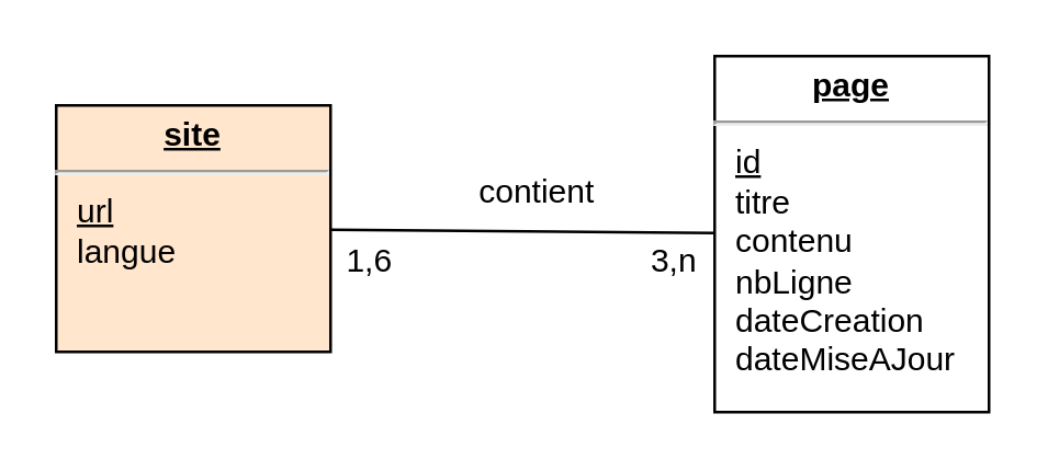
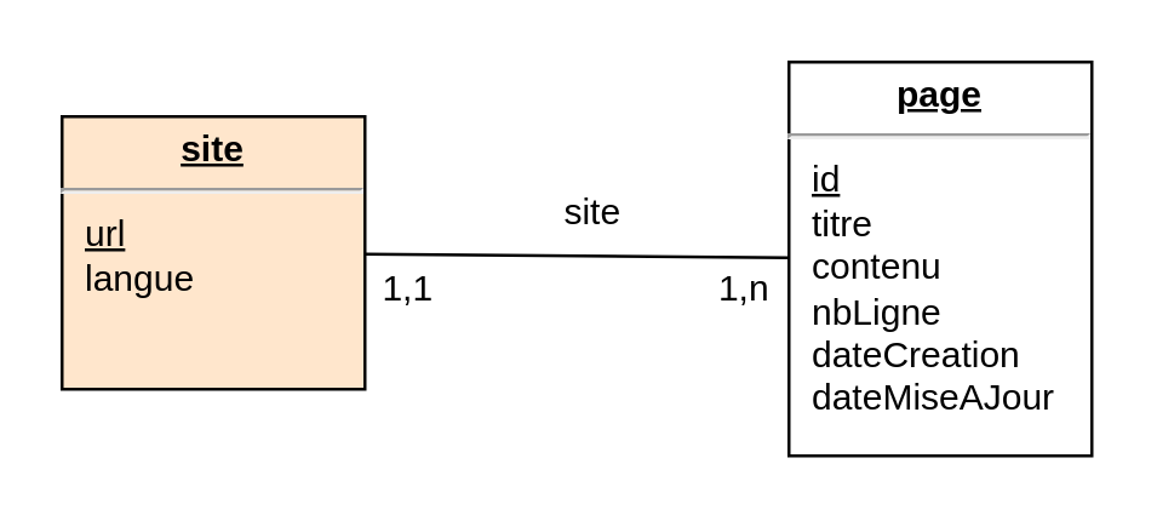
  <mxCell id="0" />
  <mxCell id="1" parent="0" />
  <mxCell id="2" value="&lt;p style=&quot;margin: 0px ; margin-top: 4px ; text-align: center ; text-decoration: underline&quot;&gt;&lt;b&gt;site&lt;/b&gt;&lt;/p&gt;&lt;hr&gt;&lt;p style=&quot;margin: 0px ; margin-left: 8px&quot;&gt;&lt;u&gt;url&lt;/u&gt;&lt;/p&gt;&lt;p style=&quot;margin: 0px ; margin-left: 8px&quot;&gt;langue&lt;/p&gt;" style="verticalAlign=top;align=left;overflow=fill;fontSize=12;fontFamily=Helvetica;html=1;fillColor=#ffe6cc;" parent="1" vertex="1"><mxGeometry x="20" y="38" width="100" height="90" as="geometry" /></mxCell>
  <mxCell id="3" value="&lt;p style=&quot;margin: 0px ; margin-top: 4px ; text-align: center ; text-decoration: underline&quot;&gt;&lt;b&gt;page&lt;/b&gt;&lt;/p&gt;&lt;hr&gt;&lt;p style=&quot;margin: 0px ; margin-left: 8px&quot;&gt;&lt;u&gt;id&lt;/u&gt;&lt;/p&gt;&lt;p style=&quot;margin: 0px ; margin-left: 8px&quot;&gt;titre&lt;/p&gt;&lt;p style=&quot;margin: 0px ; margin-left: 8px&quot;&gt;contenu&lt;/p&gt;&lt;p style=&quot;margin: 0px ; margin-left: 8px&quot;&gt;nbLigne&lt;/p&gt;&lt;p style=&quot;margin: 0px ; margin-left: 8px&quot;&gt;dateCreation&lt;/p&gt;&lt;p style=&quot;margin: 0px ; margin-left: 8px&quot;&gt;dateMiseAJour&lt;/p&gt;" style="verticalAlign=top;align=left;overflow=fill;fontSize=12;fontFamily=Helvetica;html=1;" parent="1" vertex="1"><mxGeometry x="260" y="20" width="100" height="130" as="geometry" /></mxCell>
  <mxCell id="4" value="" style="endArrow=none;html=1;" parent="1" source="2" target="3" edge="1"><mxGeometry width="50" height="50" relative="1" as="geometry"><mxPoint x="190" y="100" as="sourcePoint" /><mxPoint x="240" y="50" as="targetPoint" /></mxGeometry></mxCell>
- <mxCell id="5" value="contient" style="text;html=1;resizable=0;autosize=1;align=center;verticalAlign=middle;points=[];fillColor=none;strokeColor=none;rounded=0;" parent="1" vertex="1"><mxGeometry x="169" y="61" width="52" height="18" as="geometry" /></mxCell>
- <mxCell id="6" value="1,6" style="text;html=1;resizable=0;autosize=1;align=center;verticalAlign=middle;points=[];fillColor=none;strokeColor=none;rounded=0;" parent="1" vertex="1"><mxGeometry x="120" y="86" width="27" height="18" as="geometry" /></mxCell>
- <mxCell id="7" value="3,n" style="text;html=1;resizable=0;autosize=1;align=center;verticalAlign=middle;points=[];fillColor=none;strokeColor=none;rounded=0;" parent="1" vertex="1"><mxGeometry x="230" y="85" width="30" height="20" as="geometry" /></mxCell>
+ <mxCell id="5" value="site" style="text;html=1;resizable=0;autosize=1;align=center;verticalAlign=middle;points=[];fillColor=none;strokeColor=none;rounded=0;" parent="1" vertex="1"><mxGeometry x="169" y="61" width="52" height="18" as="geometry" /></mxCell>
+ <mxCell id="6" value="1,1" style="text;html=1;resizable=0;autosize=1;align=center;verticalAlign=middle;points=[];fillColor=none;strokeColor=none;rounded=0;" parent="1" vertex="1"><mxGeometry x="120" y="86" width="27" height="18" as="geometry" /></mxCell>
+ <mxCell id="7" value="1,n" style="text;html=1;resizable=0;autosize=1;align=center;verticalAlign=middle;points=[];fillColor=none;strokeColor=none;rounded=0;" parent="1" vertex="1"><mxGeometry x="230" y="85" width="30" height="20" as="geometry" /></mxCell>
